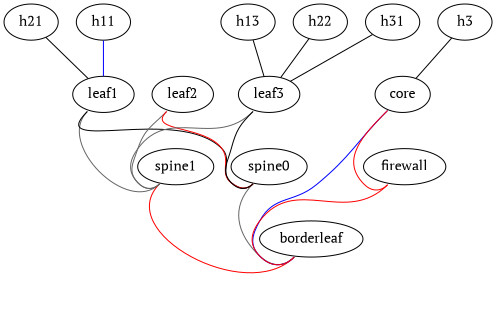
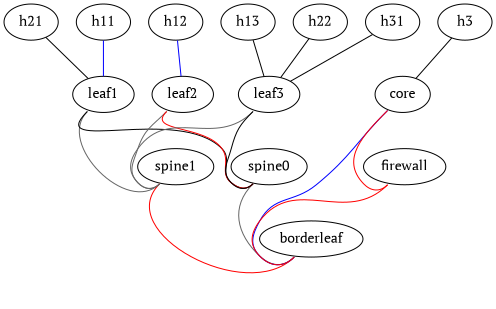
  graph {
    fontname="PT Serif"
    node [fontname="PT Serif" function=host memory=200 os="alpine-netlab" vagrant=vagrant]
    edge [color=black fontname="PT Serif" headport=swp2 tailport=eth1]
    leaf1 [function=leaf]
    spine1 [function=spine]
    n3 [function=spine label=spine0]
    borderleaf [function=leaf]
    leaf2 [function=leaf]
    leaf3 [function=leaf]
    h11 [memory=128 os=""]
+   h12 [memory=128 os=""]
    h13 [memory=128 os=""]
    h21 [memory=128 os=""]
    h22 [memory=128 os=""]
    h31 [memory=128 os=""]
    n13 [label=h3 memory=128 os=""]
    core [function=exit]
    firewall [function=exit]
    leaf1 -- spine1 [color=gray40 headport=swp1 tailport=swp1]
    leaf1 -- n3 [headport=swp1 tailport=swp2]
    spine1 -- borderleaf [color=red headport=swp1 tailport=swp10]
    n3 -- borderleaf [color=gray40 tailport=swp10]
    leaf2 -- spine1 [color=gray40 tailport=swp1]
    leaf2 -- n3 [color=red tailport=swp2]
    leaf3 -- spine1 [color=gray40 headport=swp3 tailport=swp1]
    leaf3 -- n3 [headport=swp3 tailport=swp2]
    h11 -- leaf1 [color=blue headport=eth1 left_mac="00:03:00:11:11:01"]
+   h12 -- leaf2 [color=blue headport=eth1 left_mac="00:03:00:11:11:02"]
    h13 -- leaf3 [headport=eth12 left_mac="00:03:00:22:22:01"]
    h21 -- leaf1 [headport=eth2 left_mac="00:03:00:22:22:02"]
    h22 -- leaf3 [headport=eth2 left_mac="00:03:00:33:33:01"]
    h31 -- leaf3 [headport=eth3 left_mac="00:03:00:33:33:02"]
    n13 -- core [headport=eth1 left_mac="00:03:00:44:44:01"]
    core -- borderleaf [color=blue headport=swp3 tailport=swp1]
    core -- firewall [color=red tailport=swp2]
    firewall -- borderleaf [color=red headport=swp4 tailport=swp1]
  }
